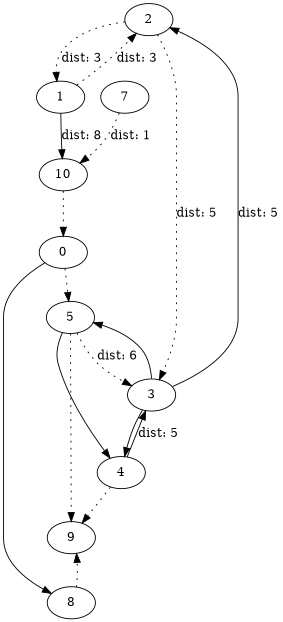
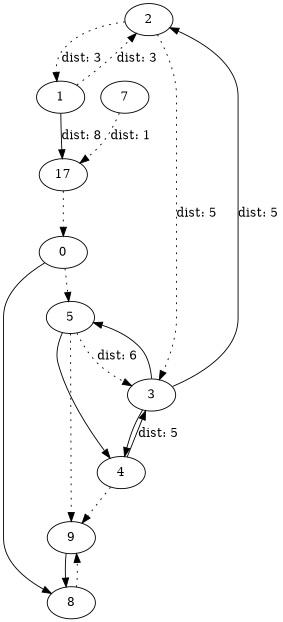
  digraph {
    rankdir=TB
    edge [style=dotted]
    2
    1
    3
-   10
+   10 [label=17]
    4
    5
    n7 [label=0]
    7
    8
    9
    2 -> 1 [label="dist: 3"]
    2 -> 3 [label="dist: 5"]
    1 -> 2 [label="dist: 3"]
    1 -> 10 [label="dist: 8" style=solid]
    3 -> 2 [label="dist: 5" style=solid]
    3 -> 4 [style=solid]
    3 -> 5 [style=solid]
    10 -> n7
    4 -> 3 [label="dist: 5" style=solid]
    4 -> 9
    5 -> 3 [label="dist: 6"]
    5 -> 4 [style=solid]
    5 -> 9
    n7 -> 5
    n7 -> 8 [style=solid]
    7 -> 10 [label="dist: 1"]
    8 -> 9
+   9 -> 8 [style=solid]
  }
